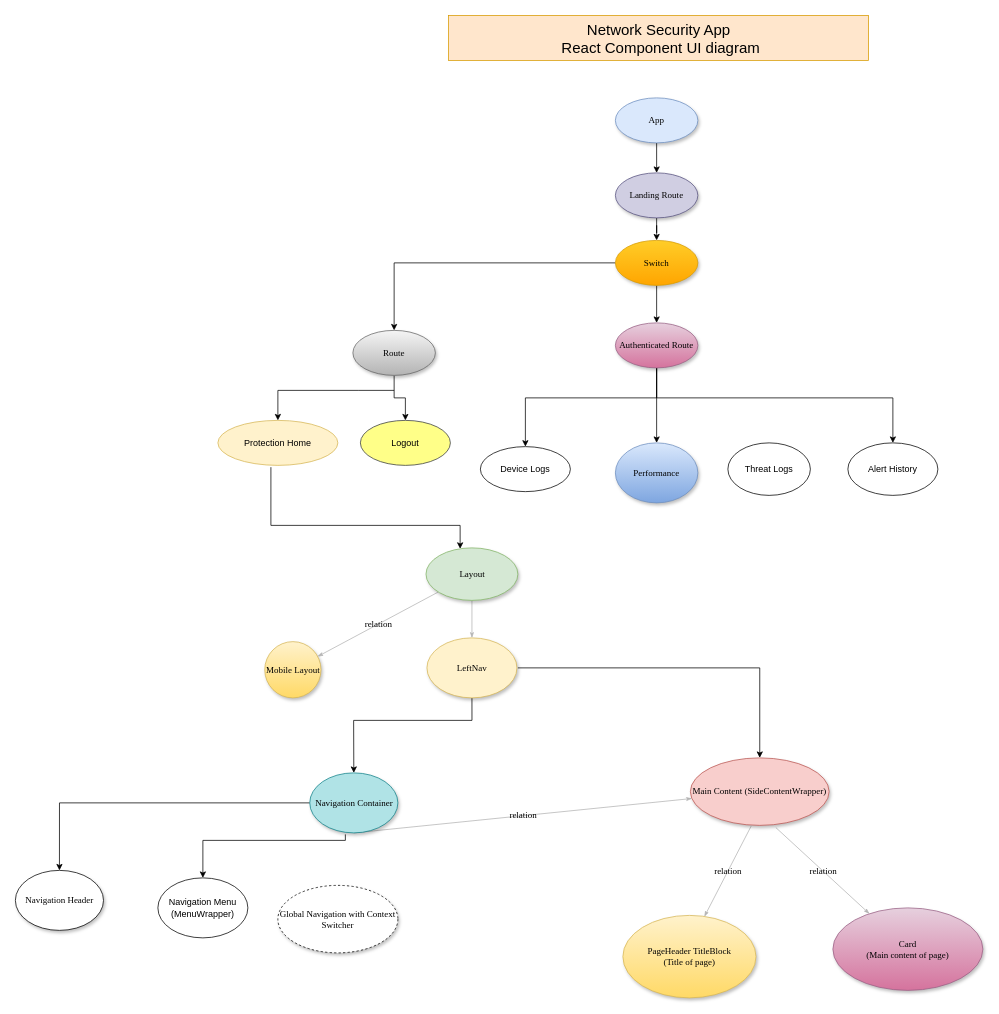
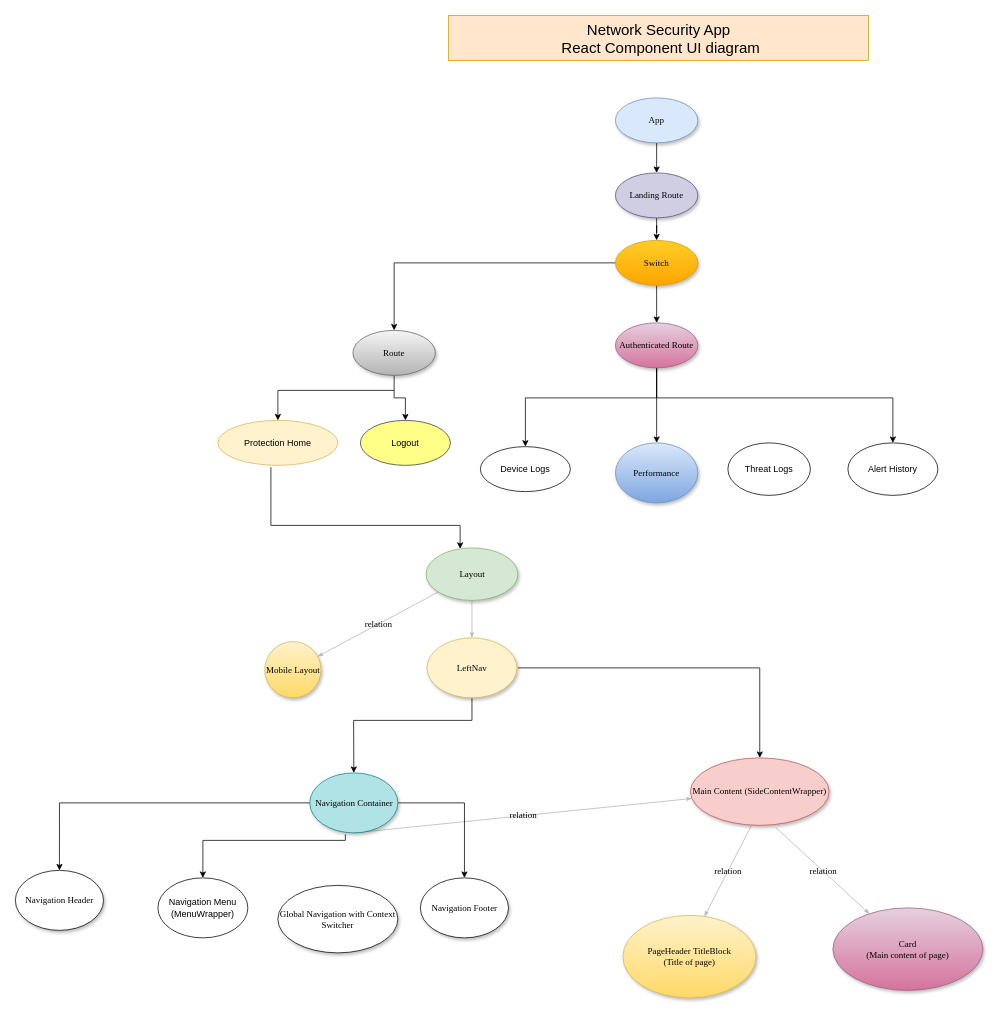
  <mxCell id="0" />
  <mxCell id="1" parent="0" />
  <mxCell id="2" value="" style="edgeStyle=orthogonalEdgeStyle;rounded=0;orthogonalLoop=1;jettySize=auto;html=1;" edge="1" parent="1" source="25" target="24"><mxGeometry relative="1" as="geometry" /></mxCell>
  <mxCell id="3" style="edgeStyle=none;rounded=1;html=1;labelBackgroundColor=none;startArrow=none;startFill=0;startSize=5;endArrow=classicThin;endFill=1;endSize=5;jettySize=auto;orthogonalLoop=1;strokeColor=#B3B3B3;strokeWidth=1;fontFamily=Verdana;fontSize=12" parent="1" source="6" target="11" edge="1"><mxGeometry relative="1" as="geometry" /></mxCell>
  <mxCell id="4" value="relation" style="edgeStyle=none;rounded=1;html=1;labelBackgroundColor=none;startArrow=none;startFill=0;startSize=5;endArrow=classicThin;endFill=1;endSize=5;jettySize=auto;orthogonalLoop=1;strokeColor=#B3B3B3;strokeWidth=1;fontFamily=Verdana;fontSize=12" parent="1" source="6" target="14" edge="1"><mxGeometry relative="1" as="geometry" /></mxCell>
  <mxCell id="5" value="" style="edgeStyle=orthogonalEdgeStyle;rounded=0;orthogonalLoop=1;jettySize=auto;html=1;exitX=0.442;exitY=1.04;exitDx=0;exitDy=0;exitPerimeter=0;" edge="1" parent="1" source="31" target="6"><mxGeometry relative="1" as="geometry"><Array as="points"><mxPoint x="361" y="700" /><mxPoint x="613" y="700" /></Array></mxGeometry></mxCell>
  <mxCell id="6" value="Layout" style="ellipse;whiteSpace=wrap;html=1;rounded=0;shadow=1;comic=0;labelBackgroundColor=none;strokeWidth=1;fontFamily=Verdana;fontSize=12;align=center;fillColor=#d5e8d4;strokeColor=#82b366;" parent="1" vertex="1"><mxGeometry x="567.5" y="730" width="122.5" height="70" as="geometry" /></mxCell>
  <mxCell id="7" value="relation" style="edgeStyle=none;rounded=1;html=1;labelBackgroundColor=none;startArrow=none;startFill=0;startSize=5;endArrow=classicThin;endFill=1;endSize=5;jettySize=auto;orthogonalLoop=1;strokeColor=#B3B3B3;strokeWidth=1;fontFamily=Verdana;fontSize=12;exitX=0.438;exitY=1.011;exitDx=0;exitDy=0;exitPerimeter=0;" parent="1" source="40" edge="1"><mxGeometry relative="1" as="geometry"><mxPoint x="938.688" y="1221.645" as="targetPoint" /></mxGeometry></mxCell>
  <mxCell id="8" value="relation" style="edgeStyle=none;rounded=1;html=1;labelBackgroundColor=none;startArrow=none;startFill=0;startSize=5;endArrow=classicThin;endFill=1;endSize=5;jettySize=auto;orthogonalLoop=1;strokeColor=#B3B3B3;strokeWidth=1;fontFamily=Verdana;fontSize=12;exitX=0.616;exitY=1.033;exitDx=0;exitDy=0;exitPerimeter=0;" parent="1" source="40" target="12" edge="1"><mxGeometry relative="1" as="geometry" /></mxCell>
  <mxCell id="9" value="" style="edgeStyle=orthogonalEdgeStyle;rounded=0;orthogonalLoop=1;jettySize=auto;html=1;exitX=0.5;exitY=1;exitDx=0;exitDy=0;" edge="1" parent="1" source="11" target="39"><mxGeometry relative="1" as="geometry"><Array as="points"><mxPoint x="629" y="960" /><mxPoint x="471" y="960" /></Array></mxGeometry></mxCell>
  <mxCell id="10" value="" style="edgeStyle=orthogonalEdgeStyle;rounded=0;orthogonalLoop=1;jettySize=auto;html=1;entryX=0.5;entryY=0;entryDx=0;entryDy=0;" edge="1" parent="1" target="40"><mxGeometry relative="1" as="geometry"><mxPoint x="690" y="890" as="sourcePoint" /><Array as="points"><mxPoint x="1013" y="890" /></Array></mxGeometry></mxCell>
  <mxCell id="11" value="LeftNav" style="ellipse;whiteSpace=wrap;html=1;rounded=0;shadow=1;comic=0;labelBackgroundColor=none;strokeWidth=1;fontFamily=Verdana;fontSize=12;align=center;fillColor=#fff2cc;strokeColor=#d6b656;" parent="1" vertex="1"><mxGeometry x="568.75" y="850" width="120" height="80" as="geometry" /></mxCell>
  <mxCell id="12" value="&lt;span&gt;Card&lt;br&gt;(Main content of page)&lt;br&gt;&lt;/span&gt;" style="ellipse;whiteSpace=wrap;html=1;rounded=0;shadow=1;comic=0;labelBackgroundColor=none;strokeWidth=1;fontFamily=Verdana;fontSize=12;align=center;gradientColor=#d5739d;fillColor=#e6d0de;strokeColor=#996185;" parent="1" vertex="1"><mxGeometry x="1110" y="1210" width="200" height="110" as="geometry" /></mxCell>
  <mxCell id="13" value="&lt;span&gt;PageHeader TitleBlock&lt;br&gt;(Title of page)&lt;br&gt;&lt;/span&gt;" style="ellipse;whiteSpace=wrap;html=1;rounded=0;shadow=1;comic=0;labelBackgroundColor=none;strokeWidth=1;fontFamily=Verdana;fontSize=12;align=center;gradientColor=#ffd966;fillColor=#fff2cc;strokeColor=#d6b656;" parent="1" vertex="1"><mxGeometry x="830" y="1220" width="177.5" height="110" as="geometry" /></mxCell>
  <mxCell id="14" value="Mobile Layout" style="ellipse;whiteSpace=wrap;html=1;rounded=0;shadow=1;comic=0;labelBackgroundColor=none;strokeWidth=1;fontFamily=Verdana;fontSize=12;align=center;gradientColor=#ffd966;fillColor=#fff2cc;strokeColor=#d6b656;" parent="1" vertex="1"><mxGeometry x="352.5" y="855" width="75" height="75" as="geometry" /></mxCell>
  <mxCell id="15" value="" style="edgeStyle=orthogonalEdgeStyle;rounded=0;orthogonalLoop=1;jettySize=auto;html=1;" edge="1" parent="1" source="20" target="16"><mxGeometry relative="1" as="geometry" /></mxCell>
  <mxCell id="16" value="Performance" style="ellipse;whiteSpace=wrap;html=1;rounded=0;shadow=1;comic=0;labelBackgroundColor=none;strokeWidth=1;fontFamily=Verdana;fontSize=12;align=center;fillColor=#dae8fc;strokeColor=#6c8ebf;gradientColor=#7ea6e0;" vertex="1" parent="1"><mxGeometry x="820" y="590" width="110" height="80" as="geometry" /></mxCell>
  <mxCell id="17" value="" style="edgeStyle=orthogonalEdgeStyle;rounded=0;orthogonalLoop=1;jettySize=auto;html=1;" edge="1" parent="1" source="23" target="20"><mxGeometry relative="1" as="geometry" /></mxCell>
  <mxCell id="18" value="" style="edgeStyle=orthogonalEdgeStyle;rounded=0;orthogonalLoop=1;jettySize=auto;html=1;entryX=0.5;entryY=0;entryDx=0;entryDy=0;" edge="1" parent="1" source="20" target="28"><mxGeometry relative="1" as="geometry"><mxPoint x="735" y="540" as="targetPoint" /><Array as="points"><mxPoint x="875" y="530" /><mxPoint x="700" y="530" /></Array></mxGeometry></mxCell>
  <mxCell id="19" value="" style="edgeStyle=orthogonalEdgeStyle;rounded=0;orthogonalLoop=1;jettySize=auto;html=1;" edge="1" parent="1" source="20" target="30"><mxGeometry relative="1" as="geometry"><mxPoint x="1140" y="590" as="targetPoint" /><Array as="points"><mxPoint x="875" y="530" /><mxPoint x="1190" y="530" /></Array></mxGeometry></mxCell>
  <mxCell id="20" value="Authenticated Route" style="ellipse;whiteSpace=wrap;html=1;rounded=0;shadow=1;comic=0;labelBackgroundColor=none;strokeWidth=1;fontFamily=Verdana;fontSize=12;align=center;gradientColor=#d5739d;fillColor=#e6d0de;strokeColor=#996185;" vertex="1" parent="1"><mxGeometry x="820" y="430" width="110" height="60" as="geometry" /></mxCell>
  <mxCell id="21" value="" style="edgeStyle=orthogonalEdgeStyle;rounded=0;orthogonalLoop=1;jettySize=auto;html=1;" edge="1" parent="1" source="24" target="23"><mxGeometry relative="1" as="geometry" /></mxCell>
  <mxCell id="22" value="" style="edgeStyle=orthogonalEdgeStyle;rounded=0;orthogonalLoop=1;jettySize=auto;html=1;" edge="1" parent="1" source="23" target="27"><mxGeometry relative="1" as="geometry" /></mxCell>
  <mxCell id="23" value="Switch" style="ellipse;whiteSpace=wrap;html=1;rounded=0;shadow=1;comic=0;labelBackgroundColor=none;strokeWidth=1;fontFamily=Verdana;fontSize=12;align=center;gradientColor=#ffa500;fillColor=#ffcd28;strokeColor=#d79b00;" vertex="1" parent="1"><mxGeometry x="820" y="320" width="110" height="60" as="geometry" /></mxCell>
  <mxCell id="24" value="Landing Route" style="ellipse;whiteSpace=wrap;html=1;rounded=0;shadow=1;comic=0;labelBackgroundColor=none;strokeWidth=1;fontFamily=Verdana;fontSize=12;align=center;fillColor=#d0cee2;strokeColor=#56517e;" vertex="1" parent="1"><mxGeometry x="820" y="230" width="110" height="60" as="geometry" /></mxCell>
  <mxCell id="25" value="App" style="ellipse;whiteSpace=wrap;html=1;rounded=0;shadow=1;comic=0;labelBackgroundColor=none;strokeWidth=1;fontFamily=Verdana;fontSize=12;align=center;fillColor=#dae8fc;strokeColor=#6c8ebf;" vertex="1" parent="1"><mxGeometry x="820" y="130" width="110" height="60" as="geometry" /></mxCell>
  <mxCell id="26" value="" style="edgeStyle=orthogonalEdgeStyle;rounded=0;orthogonalLoop=1;jettySize=auto;html=1;" edge="1" parent="1" source="27" target="32"><mxGeometry relative="1" as="geometry" /></mxCell>
  <mxCell id="27" value="Route" style="ellipse;whiteSpace=wrap;html=1;rounded=0;shadow=1;comic=0;labelBackgroundColor=none;strokeWidth=1;fontFamily=Verdana;fontSize=12;align=center;gradientColor=#b3b3b3;fillColor=#f5f5f5;strokeColor=#666666;" vertex="1" parent="1"><mxGeometry x="470" y="440" width="110" height="60" as="geometry" /></mxCell>
  <mxCell id="28" value="Device Logs" style="ellipse;whiteSpace=wrap;html=1;" vertex="1" parent="1"><mxGeometry x="640" y="595" width="120" height="60" as="geometry" /></mxCell>
  <mxCell id="29" value="Threat Logs" style="ellipse;whiteSpace=wrap;html=1;" vertex="1" parent="1"><mxGeometry x="970" y="590" width="110" height="70" as="geometry" /></mxCell>
  <mxCell id="30" value="Alert History" style="ellipse;whiteSpace=wrap;html=1;" vertex="1" parent="1"><mxGeometry x="1130" y="590" width="120" height="70" as="geometry" /></mxCell>
  <mxCell id="31" value="Protection Home" style="ellipse;whiteSpace=wrap;html=1;fillColor=#fff2cc;strokeColor=#d6b656;" vertex="1" parent="1"><mxGeometry x="290" y="560" width="160" height="60" as="geometry" /></mxCell>
  <mxCell id="32" value="Logout" style="ellipse;whiteSpace=wrap;html=1;fillColor=#ffff88;strokeColor=#36393d;" vertex="1" parent="1"><mxGeometry x="480" y="560" width="120" height="60" as="geometry" /></mxCell>
  <mxCell id="33" value="" style="edgeStyle=orthogonalEdgeStyle;rounded=0;orthogonalLoop=1;jettySize=auto;html=1;entryX=0.5;entryY=0;entryDx=0;entryDy=0;" edge="1" parent="1" target="31"><mxGeometry relative="1" as="geometry"><mxPoint x="525" y="520" as="sourcePoint" /><mxPoint x="550" y="570" as="targetPoint" /><Array as="points"><mxPoint x="477" y="520" /><mxPoint x="390" y="520" /></Array></mxGeometry></mxCell>
- <mxCell id="34" value="&lt;span&gt;Global Navigation with Context Switcher&lt;/span&gt;" style="ellipse;whiteSpace=wrap;html=1;rounded=0;shadow=1;comic=0;labelBackgroundColor=none;strokeWidth=1;fontFamily=Verdana;fontSize=12;align=center;dashed=1;" vertex="1" parent="1"><mxGeometry x="370" y="1180" width="160" height="90" as="geometry" /></mxCell>
+ <mxCell id="34" value="&lt;span&gt;Global Navigation with Context Switcher&lt;/span&gt;" style="ellipse;whiteSpace=wrap;html=1;rounded=0;shadow=1;comic=0;labelBackgroundColor=none;strokeWidth=1;fontFamily=Verdana;fontSize=12;align=center;" vertex="1" parent="1"><mxGeometry x="370" y="1180" width="160" height="90" as="geometry" /></mxCell>
  <mxCell id="35" value="relation" style="edgeStyle=none;rounded=1;html=1;labelBackgroundColor=none;startArrow=none;startFill=0;startSize=5;endArrow=classicThin;endFill=1;endSize=5;jettySize=auto;orthogonalLoop=1;strokeColor=#B3B3B3;strokeWidth=1;fontFamily=Verdana;fontSize=12;exitX=0.5;exitY=1;exitDx=0;exitDy=0;" edge="1" parent="1" source="39" target="40"><mxGeometry relative="1" as="geometry"><mxPoint x="652.497" y="870" as="sourcePoint" /><mxPoint x="725.099" y="993.456" as="targetPoint" /></mxGeometry></mxCell>
  <mxCell id="36" value="&lt;font style=&quot;font-size: 20px&quot;&gt;Network Security App&lt;br&gt;&amp;nbsp;React Component UI diagram&lt;/font&gt;" style="text;html=1;strokeColor=#d79b00;fillColor=#ffe6cc;align=center;verticalAlign=middle;whiteSpace=wrap;rounded=0;" vertex="1" parent="1"><mxGeometry x="597.5" y="20" width="560" height="60" as="geometry" /></mxCell>
  <mxCell id="37" value="" style="edgeStyle=orthogonalEdgeStyle;rounded=0;orthogonalLoop=1;jettySize=auto;html=1;" edge="1" parent="1" source="39" target="41"><mxGeometry relative="1" as="geometry" /></mxCell>
+ <mxCell id="38" value="" style="edgeStyle=orthogonalEdgeStyle;rounded=0;orthogonalLoop=1;jettySize=auto;html=1;" edge="1" parent="1" source="39" target="42"><mxGeometry relative="1" as="geometry" /></mxCell>
  <mxCell id="39" value="Navigation Container" style="ellipse;whiteSpace=wrap;html=1;rounded=0;shadow=1;comic=0;labelBackgroundColor=none;strokeWidth=1;fontFamily=Verdana;fontSize=12;align=center;fillColor=#b0e3e6;strokeColor=#0e8088;" vertex="1" parent="1"><mxGeometry x="412.5" y="1030" width="117.5" height="80" as="geometry" /></mxCell>
  <mxCell id="40" value="Main Content (SideContentWrapper)" style="ellipse;whiteSpace=wrap;html=1;rounded=0;shadow=1;comic=0;labelBackgroundColor=none;strokeWidth=1;fontFamily=Verdana;fontSize=12;align=center;fillColor=#f8cecc;strokeColor=#b85450;" vertex="1" parent="1"><mxGeometry x="920" y="1010" width="185" height="90" as="geometry" /></mxCell>
  <mxCell id="41" value="Navigation Header" style="ellipse;whiteSpace=wrap;html=1;rounded=0;shadow=1;comic=0;labelBackgroundColor=none;strokeWidth=1;fontFamily=Verdana;fontSize=12;align=center;" vertex="1" parent="1"><mxGeometry x="20" y="1160" width="117.5" height="80" as="geometry" /></mxCell>
+ <mxCell id="42" value="Navigation Footer" style="ellipse;whiteSpace=wrap;html=1;rounded=0;shadow=1;comic=0;labelBackgroundColor=none;strokeWidth=1;fontFamily=Verdana;fontSize=12;align=center;" vertex="1" parent="1"><mxGeometry x="560" y="1170" width="117.5" height="80" as="geometry" /></mxCell>
  <mxCell id="43" value="Navigation Menu (MenuWrapper)" style="ellipse;whiteSpace=wrap;html=1;" vertex="1" parent="1"><mxGeometry x="210" y="1170" width="120" height="80" as="geometry" /></mxCell>
  <mxCell id="44" value="" style="edgeStyle=orthogonalEdgeStyle;rounded=0;orthogonalLoop=1;jettySize=auto;html=1;entryX=0.5;entryY=0;entryDx=0;entryDy=0;exitX=0.404;exitY=1.025;exitDx=0;exitDy=0;exitPerimeter=0;" edge="1" parent="1" source="39" target="43"><mxGeometry relative="1" as="geometry"><mxPoint x="450" y="1120" as="sourcePoint" /><mxPoint x="258.75" y="1160" as="targetPoint" /><Array as="points"><mxPoint x="460" y="1120" /><mxPoint x="270" y="1120" /></Array></mxGeometry></mxCell>
